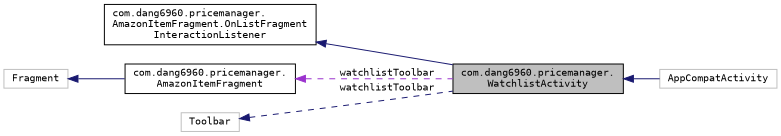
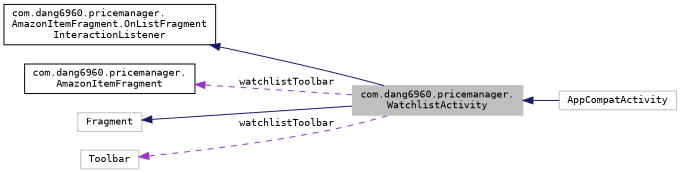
  digraph {
    fontname="DejaVu Sans Mono"
    rankdir=LR
    node [color=black fillcolor=white fontname="DejaVu Sans Mono" fontsize=10 shape=record style=filled]
    edge [color=midnightblue dir=back fontname="DejaVu Sans Mono" fontsize=10 labelfontname=Helvetica labelfontsize=10 style=solid]
-   n1 [fillcolor=grey75 fontcolor=black height=0.2 label="com.dang6960.pricemanager.\lWatchlistActivity" width=0.4]
+   n1 [color=grey75 fillcolor=grey75 fontcolor=black height=0.2 label="com.dang6960.pricemanager.\lWatchlistActivity" width=0.4]
    n2 [color=grey75 height=0.2 label=AppCompatActivity width=0.4]
    n3 [height=0.2 label="com.dang6960.pricemanager.\lAmazonItemFragment.OnListFragment\lInteractionListener" width=0.4]
    n4 [height=0.2 label="com.dang6960.pricemanager.\lAmazonItemFragment" width=0.4]
    n5 [color=grey75 height=0.2 label=Fragment width=0.4]
    n6 [color=grey75 height=0.2 label=Toolbar width=0.4]
    n1 -> n2
    n3 -> n1
    n4 -> n1 [color=darkorchid3 label=" watchlistToolbar" style=dashed]
-   n5 -> n4
-   n6 -> n1 [label=" watchlistToolbar" style=dashed]
+   n5 -> n1
+   n6 -> n1 [color=darkorchid3 label=" watchlistToolbar" style=dashed]
  }
